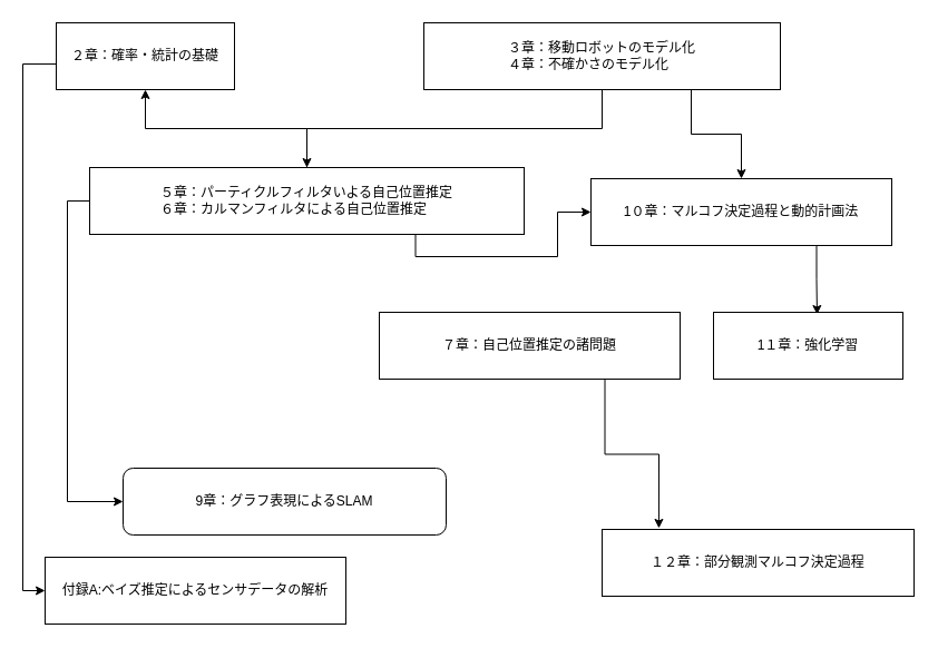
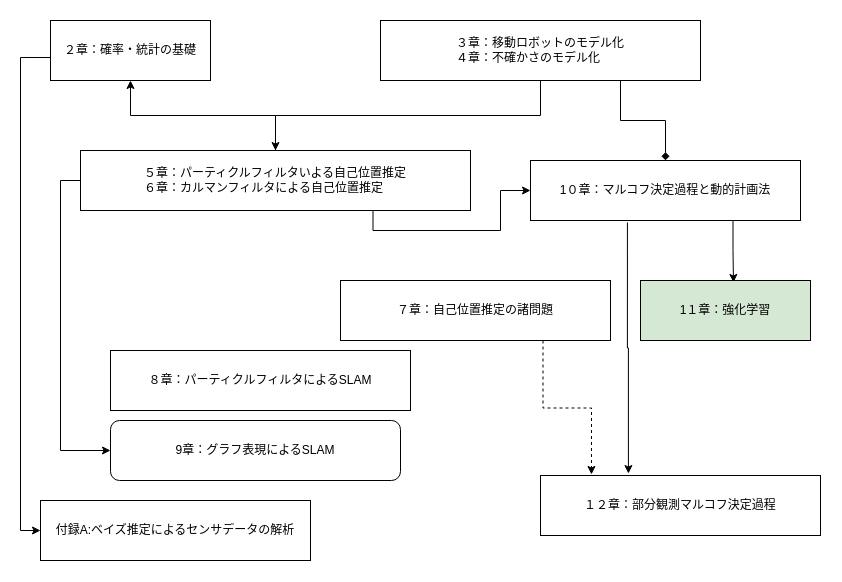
  <mxCell id="0" />
  <mxCell id="1" parent="0" />
  <mxCell id="2" style="edgeStyle=orthogonalEdgeStyle;rounded=0;orthogonalLoop=1;jettySize=auto;html=1;exitX=0.013;exitY=0.617;exitDx=0;exitDy=0;entryX=0;entryY=0.5;entryDx=0;entryDy=0;exitPerimeter=0;" edge="1" parent="1" source="3" target="4"><mxGeometry relative="1" as="geometry"><Array as="points"><mxPoint y="57" x="20" /><mxPoint y="530" x="20" /></Array></mxGeometry></mxCell>
  <mxCell id="3" value="２章：確率・統計の基礎" style="rounded=0;whiteSpace=wrap;html=1;" vertex="1" parent="1"><mxGeometry x="50" y="20" width="160" height="60" as="geometry" /></mxCell>
  <mxCell id="4" value="付録A:ベイズ推定によるセンサデータの解析" style="rounded=0;whiteSpace=wrap;html=1;" vertex="1" parent="1"><mxGeometry x="40" y="500" width="270" height="60" as="geometry" /></mxCell>
  <mxCell id="5" style="edgeStyle=orthogonalEdgeStyle;rounded=0;orthogonalLoop=1;jettySize=auto;html=1;exitX=0;exitY=0.5;exitDx=0;exitDy=0;entryX=0;entryY=0.5;entryDx=0;entryDy=0;" edge="1" parent="1" source="8" target="19"><mxGeometry relative="1" as="geometry" /></mxCell>
  <mxCell id="6" style="edgeStyle=orthogonalEdgeStyle;rounded=0;orthogonalLoop=1;jettySize=auto;html=1;" edge="1" parent="1" source="8" target="3"><mxGeometry relative="1" as="geometry" /></mxCell>
  <mxCell id="7" style="edgeStyle=orthogonalEdgeStyle;rounded=0;orthogonalLoop=1;jettySize=auto;html=1;exitX=0.75;exitY=1;exitDx=0;exitDy=0;" edge="1" parent="1" source="8" target="14"><mxGeometry relative="1" as="geometry" /></mxCell>
  <mxCell id="8" value="&lt;div style=&quot;text-align: left&quot;&gt;&lt;span&gt;５章：パーティクルフィルタいよる自己位置推定&lt;/span&gt;&lt;/div&gt;&lt;div style=&quot;text-align: left&quot;&gt;&lt;span&gt;６章：カルマンフィルタによる自己位置推定&lt;/span&gt;&lt;/div&gt;" style="rounded=0;whiteSpace=wrap;html=1;" vertex="1" parent="1"><mxGeometry x="80" y="150" width="390" height="60" as="geometry" /></mxCell>
  <mxCell id="9" style="edgeStyle=orthogonalEdgeStyle;rounded=0;orthogonalLoop=1;jettySize=auto;html=1;" edge="1" parent="1" source="11" target="8"><mxGeometry relative="1" as="geometry" /></mxCell>
- <mxCell id="10" style="edgeStyle=orthogonalEdgeStyle;rounded=0;orthogonalLoop=1;jettySize=auto;html=1;exitX=0.75;exitY=1;exitDx=0;exitDy=0;entryX=0.5;entryY=0;entryDx=0;entryDy=0;" edge="1" parent="1" source="11" target="14"><mxGeometry relative="1" as="geometry" /></mxCell>
+ <mxCell id="10" style="edgeStyle=orthogonalEdgeStyle;rounded=0;orthogonalLoop=1;jettySize=auto;html=1;exitX=0.75;exitY=1;exitDx=0;exitDy=0;entryX=0.5;entryY=0;entryDx=0;entryDy=0;endArrow=diamond;" edge="1" parent="1" source="11" target="14"><mxGeometry relative="1" as="geometry" /></mxCell>
  <mxCell id="11" value="&lt;div style=&quot;text-align: left&quot;&gt;&lt;span&gt;３章：移動ロボットのモデル化&lt;/span&gt;&lt;/div&gt;&lt;div style=&quot;text-align: left&quot;&gt;&lt;span&gt;４章：不確かさのモデル化&lt;/span&gt;&lt;/div&gt;" style="rounded=0;whiteSpace=wrap;html=1;" vertex="1" parent="1"><mxGeometry x="380" y="20" width="320" height="60" as="geometry" /></mxCell>
  <mxCell id="12" style="edgeStyle=orthogonalEdgeStyle;rounded=0;orthogonalLoop=1;jettySize=auto;html=1;exitX=0.75;exitY=1;exitDx=0;exitDy=0;entryX=0.547;entryY=0.033;entryDx=0;entryDy=0;entryPerimeter=0;" edge="1" parent="1" source="14" target="15"><mxGeometry relative="1" as="geometry" /></mxCell>
+ <mxCell id="13" style="edgeStyle=orthogonalEdgeStyle;rounded=0;orthogonalLoop=1;jettySize=auto;html=1;entryX=0.314;entryY=-0.033;entryDx=0;entryDy=0;entryPerimeter=0;exitX=0.359;exitY=1.033;exitDx=0;exitDy=0;exitPerimeter=0;" edge="1" parent="1" source="14" target="20"><mxGeometry relative="1" as="geometry" /></mxCell>
  <mxCell id="14" value="1０章：マルコフ決定過程と動的計画法" style="rounded=0;whiteSpace=wrap;html=1;" vertex="1" parent="1"><mxGeometry x="530" y="160" width="270" height="60" as="geometry" /></mxCell>
- <mxCell id="15" value="1１章：強化学習" style="rounded=0;whiteSpace=wrap;html=1;" vertex="1" parent="1"><mxGeometry x="640" y="280" width="170" height="60" as="geometry" /></mxCell>
- <mxCell id="16" style="edgeStyle=orthogonalEdgeStyle;rounded=0;orthogonalLoop=1;jettySize=auto;html=1;exitX=0.75;exitY=1;exitDx=0;exitDy=0;entryX=0.182;entryY=-0.017;entryDx=0;entryDy=0;entryPerimeter=0;" edge="1" parent="1" source="17" target="20"><mxGeometry relative="1" as="geometry" /></mxCell>
+ <mxCell id="15" value="1１章：強化学習" style="rounded=0;whiteSpace=wrap;html=1;fillColor=#d5e8d4;" vertex="1" parent="1"><mxGeometry x="640" y="280" width="170" height="60" as="geometry" /></mxCell>
+ <mxCell id="16" style="edgeStyle=orthogonalEdgeStyle;rounded=0;orthogonalLoop=1;jettySize=auto;html=1;exitX=0.75;exitY=1;exitDx=0;exitDy=0;entryX=0.182;entryY=-0.017;entryDx=0;entryDy=0;entryPerimeter=0;dashed=1;" edge="1" parent="1" source="17" target="20"><mxGeometry relative="1" as="geometry" /></mxCell>
  <mxCell id="17" value="７章：自己位置推定の諸問題" style="rounded=0;whiteSpace=wrap;html=1;" vertex="1" parent="1"><mxGeometry x="340" y="280" width="270" height="60" as="geometry" /></mxCell>
+ <mxCell id="18" value="８章：パーティクルフィルタによるSLAM" style="rounded=0;whiteSpace=wrap;html=1;" vertex="1" parent="1"><mxGeometry x="110" y="350" width="300" height="60" as="geometry" /></mxCell>
  <mxCell id="19" value="9章：グラフ表現によるSLAM" style="whiteSpace=wrap;html=1;rounded=1;" vertex="1" parent="1"><mxGeometry x="110" y="420" width="290" height="60" as="geometry" /></mxCell>
  <mxCell id="20" value="１２章：部分観測マルコフ決定過程" style="rounded=0;whiteSpace=wrap;html=1;" vertex="1" parent="1"><mxGeometry x="540" y="475" width="280" height="60" as="geometry" /></mxCell>
